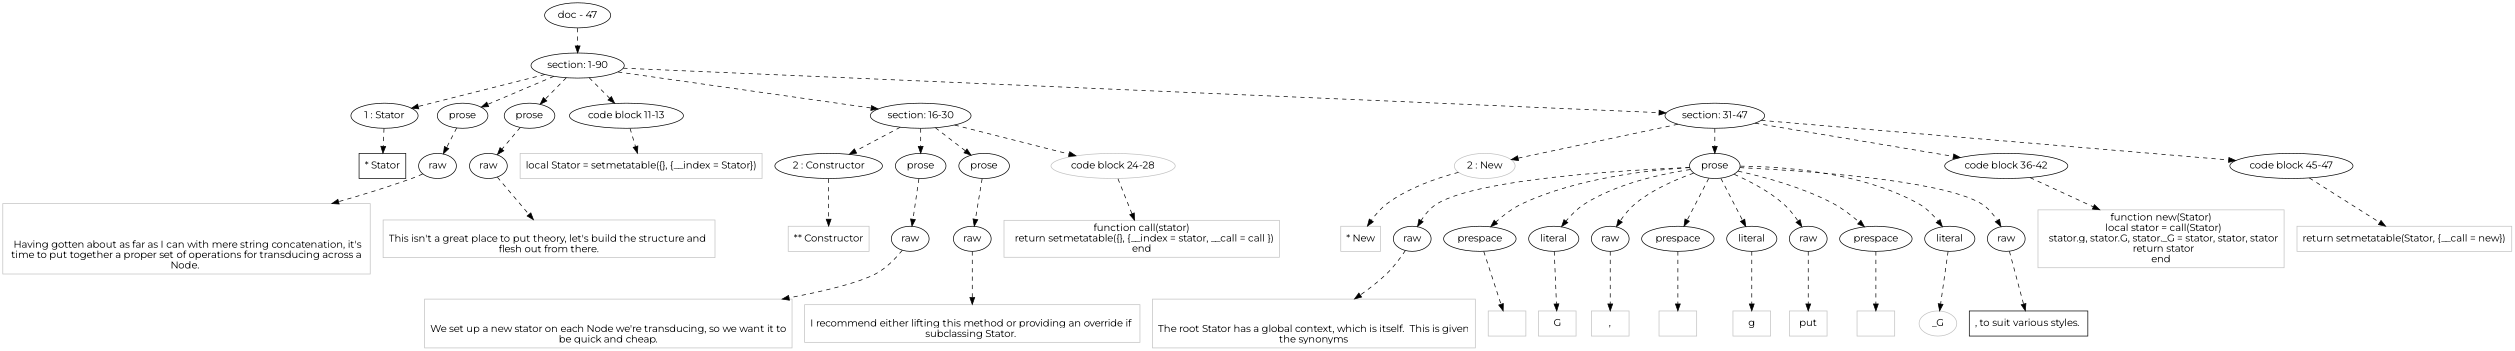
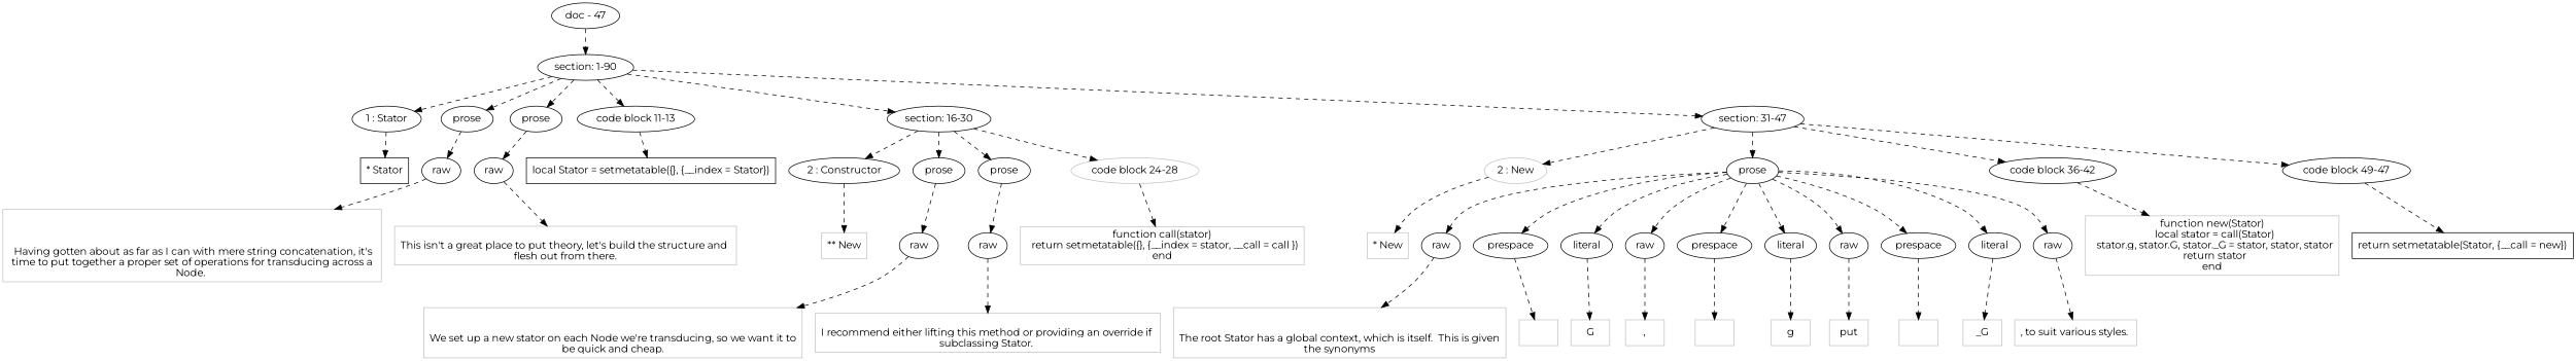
  digraph {
    fontname=Montserrat
    node [fontname=Montserrat]
    edge [fontname=Montserrat style=dashed]
    n1 [label="section: 1-90"]
    n2 [label="1 : Stator"]
    n3 [label=prose]
    n4 [label=prose]
    n5 [label="code block 11-13"]
    n6 [label="section: 16-30"]
    n7 [label="section: 31-47"]
    n8 [label=raw]
    n9 [label=raw]
    n10 [label="2 : Constructor"]
    n11 [label=prose]
    n12 [label=prose]
    n13 [color=Gray label="code block 24-28"]
    n14 [label=raw]
    n15 [label=raw]
    n16 [color=Gray label="2 : New"]
    n17 [label=prose]
    n18 [label="code block 36-42"]
-   n19 [label="code block 45-47"]
+   n19 [label="code block 49-47"]
    n20 [label=raw]
    n21 [label=prespace]
    n22 [label=literal]
    n23 [label=raw]
    n24 [label=prespace]
    n25 [label=literal]
    n26 [label=raw]
    n27 [label=prespace]
    n28 [label=literal]
    n29 [label=raw]
    n30 [color=black label="* Stator" shape=rectangle]
-   n31 [color=Gray label="local Stator = setmetatable({}, {__index = Stator})" shape=rectangle]
+   n31 [color=black label="local Stator = setmetatable({}, {__index = Stator})" shape=rectangle]
    n32 [color=Gray label="\n\n\n  Having gotten about as far as I can with mere string concatenation, it's \ntime to put together a proper set of operations for transducing across a\nNode. \n" shape=rectangle]
    n33 [color=Gray label="\nThis isn't a great place to put theory, let's build the structure and \nflesh out from there.\n" shape=rectangle]
-   n34 [color=Gray label="** Constructor" shape=rectangle]
+   n34 [color=Gray label="** New" shape=rectangle]
    n35 [color=Gray label="function call(stator)\n  return setmetatable({}, {__index = stator, __call = call })\nend" shape=rectangle]
    n36 [color=Gray label="\n\nWe set up a new stator on each Node we're transducing, so we want it to\nbe quick and cheap.\n" shape=rectangle]
    n37 [color=Gray label="\nI recommend either lifting this method or providing an override if \nsubclassing Stator. \n" shape=rectangle]
    n38 [color=Gray label="* New\n" shape=rectangle]
    n39 [color=Gray label="function new(Stator)\n  local stator = call(Stator)\n  stator.g, stator.G, stator._G = stator, stator, stator\n  return stator\nend" shape=rectangle]
-   n40 [color=Gray label="return setmetatable(Stator, {__call = new})" shape=rectangle]
+   n40 [color=black label="return setmetatable(Stator, {__call = new})" shape=rectangle]
    n41 [color=Gray label="\n\nThe root Stator has a global context, which is itself.  This is given\nthe synonyms" shape=rectangle]
    n42 [color=Gray label=" " shape=rectangle]
    n43 [color=Gray label=G shape=rectangle]
    n44 [color=Gray label="," shape=rectangle]
    n45 [color=Gray label=" " shape=rectangle]
    n46 [color=Gray label=g shape=rectangle]
    n47 [color=Gray label=put shape=rectangle]
    n48 [color=Gray label=" " shape=rectangle]
-   n49 [color=Gray label=_G shape=ellipse]
-   n50 [color=black label=", to suit various styles. \n" shape=rectangle]
+   n49 [color=Gray label=_G shape=rectangle]
+   n50 [color=Gray label=", to suit various styles. \n" shape=rectangle]
    n51 [label="doc - 47"]
    subgraph sub_1 {
      rank=same
      n1
    }
    subgraph sub_2 {
      rank=same
      n2
      n3
      n4
      n5
      n6
      n7
    }
    subgraph sub_3 {
      rank=same
      n8
    }
    subgraph sub_4 {
      rank=same
      n9
    }
    subgraph sub_5 {
      rank=same
      n10
      n11
      n12
      n13
    }
    subgraph sub_6 {
      rank=same
      n14
    }
    subgraph sub_7 {
      rank=same
      n15
    }
    subgraph sub_8 {
      rank=same
      n16
      n17
      n18
      n19
    }
    subgraph sub_9 {
      rank=same
      n20
      n21
      n22
      n23
      n24
      n25
      n26
      n27
      n28
      n29
    }
    n1 -> n2
    n1 -> n3
    n1 -> n4
    n1 -> n5
    n1 -> n6
    n1 -> n7
    n2 -> n30
    n3 -> n8
    n4 -> n9
    n5 -> n31
    n6 -> n10
    n6 -> n11
    n6 -> n12
    n6 -> n13
    n7 -> n16
    n7 -> n17
    n7 -> n18
    n7 -> n19
    n8 -> n32
    n9 -> n33
    n10 -> n34
    n11 -> n14
    n12 -> n15
    n13 -> n35
    n14 -> n36
    n15 -> n37
    n16 -> n38
    n17 -> n20
    n17 -> n21
    n17 -> n22
    n17 -> n23
    n17 -> n24
    n17 -> n25
    n17 -> n26
    n17 -> n27
    n17 -> n28
    n17 -> n29
    n18 -> n39
    n19 -> n40
    n20 -> n41
    n21 -> n42
    n22 -> n43
    n23 -> n44
    n24 -> n45
    n25 -> n46
    n26 -> n47
    n27 -> n48
    n28 -> n49
    n29 -> n50
    n51 -> n1
  }
